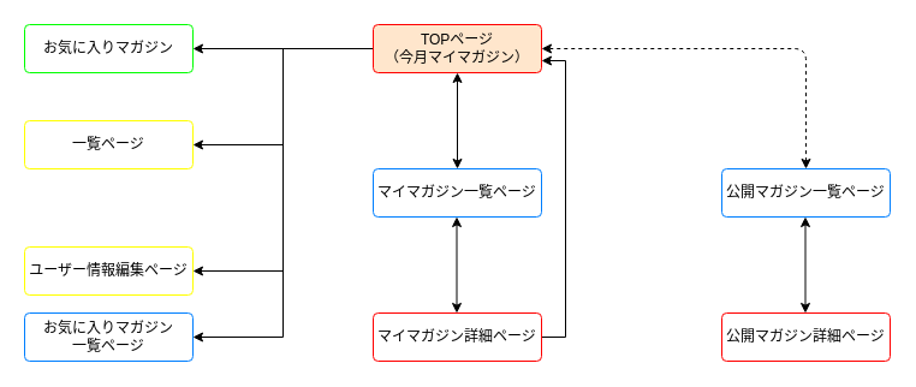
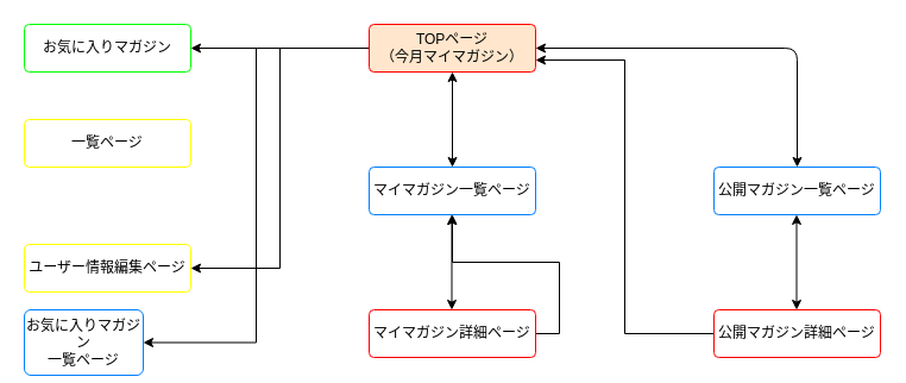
  <mxCell id="0" />
  <mxCell id="1" parent="0" />
- <mxCell id="2" style="edgeStyle=orthogonalEdgeStyle;rounded=0;orthogonalLoop=1;jettySize=auto;html=1;entryX=1;entryY=0.5;entryDx=0;entryDy=0;" edge="1" parent="1" source="6" target="14"><mxGeometry relative="1" as="geometry" /></mxCell>
  <mxCell id="3" style="edgeStyle=orthogonalEdgeStyle;rounded=0;orthogonalLoop=1;jettySize=auto;html=1;exitX=0;exitY=0.5;exitDx=0;exitDy=0;entryX=1;entryY=0.5;entryDx=0;entryDy=0;" edge="1" parent="1" source="6" target="16"><mxGeometry relative="1" as="geometry" /></mxCell>
  <mxCell id="4" style="edgeStyle=orthogonalEdgeStyle;rounded=0;orthogonalLoop=1;jettySize=auto;html=1;exitX=0;exitY=0.5;exitDx=0;exitDy=0;entryX=1;entryY=0.5;entryDx=0;entryDy=0;" edge="1" parent="1" source="6" target="15"><mxGeometry relative="1" as="geometry" /></mxCell>
  <mxCell id="5" style="edgeStyle=orthogonalEdgeStyle;rounded=0;orthogonalLoop=1;jettySize=auto;html=1;exitX=0;exitY=0.5;exitDx=0;exitDy=0;entryX=1;entryY=0.5;entryDx=0;entryDy=0;" edge="1" parent="1" source="6" target="13"><mxGeometry relative="1" as="geometry" /></mxCell>
  <mxCell id="6" value="TOPページ&lt;br&gt;（今月マイマガジン）" style="rounded=1;arcSize=10;whiteSpace=wrap;html=1;align=center;strokeColor=#FF0000;fillColor=#ffe6cc;" vertex="1" parent="1"><mxGeometry x="310" y="20" width="140" height="40" as="geometry" /></mxCell>
  <mxCell id="7" value="マイマガジン一覧ページ" style="rounded=1;arcSize=10;whiteSpace=wrap;html=1;align=center;strokeColor=#007FFF;" vertex="1" parent="1"><mxGeometry x="310" y="140" width="140" height="40" as="geometry" /></mxCell>
- <mxCell id="8" style="edgeStyle=orthogonalEdgeStyle;rounded=0;orthogonalLoop=1;jettySize=auto;html=1;exitX=1;exitY=0.5;exitDx=0;exitDy=0;entryX=1;entryY=0.75;entryDx=0;entryDy=0;" edge="1" parent="1" source="9" target="6"><mxGeometry relative="1" as="geometry" /></mxCell>
+ <mxCell id="8" style="edgeStyle=orthogonalEdgeStyle;rounded=0;orthogonalLoop=1;jettySize=auto;html=1;exitX=1;exitY=0.5;exitDx=0;exitDy=0;" edge="1" parent="1" source="9" target="7"><mxGeometry relative="1" as="geometry" /></mxCell>
  <mxCell id="9" value="マイマガジン詳細ページ" style="rounded=1;arcSize=10;whiteSpace=wrap;html=1;align=center;strokeColor=#FF0000;" vertex="1" parent="1"><mxGeometry x="310" y="260" width="140" height="40" as="geometry" /></mxCell>
  <mxCell id="10" value="公開マガジン一覧ページ" style="rounded=1;arcSize=10;whiteSpace=wrap;html=1;align=center;strokeColor=#007FFF;" vertex="1" parent="1"><mxGeometry x="600" y="140" width="140" height="40" as="geometry" /></mxCell>
+ <mxCell id="11" style="edgeStyle=orthogonalEdgeStyle;rounded=0;orthogonalLoop=1;jettySize=auto;html=1;exitX=0;exitY=0.5;exitDx=0;exitDy=0;entryX=1;entryY=0.75;entryDx=0;entryDy=0;" edge="1" parent="1" source="12" target="6"><mxGeometry relative="1" as="geometry" /></mxCell>
  <mxCell id="12" value="公開マガジン詳細ページ" style="rounded=1;arcSize=10;whiteSpace=wrap;html=1;align=center;strokeColor=#FF0000;" vertex="1" parent="1"><mxGeometry x="600" y="260" width="140" height="40" as="geometry" /></mxCell>
  <mxCell id="13" value="お気に入りマガジン" style="rounded=1;arcSize=10;whiteSpace=wrap;html=1;align=center;strokeColor=#00FF00;" vertex="1" parent="1"><mxGeometry x="20" y="20" width="140" height="40" as="geometry" /></mxCell>
  <mxCell id="14" value="一覧ページ" style="rounded=1;arcSize=10;whiteSpace=wrap;html=1;align=center;strokeColor=#FFFF00;" vertex="1" parent="1"><mxGeometry x="20" y="100" width="140" height="40" as="geometry" /></mxCell>
- <mxCell id="15" value="お気に入りマガジン&lt;br&gt;一覧ページ" style="rounded=1;arcSize=10;whiteSpace=wrap;html=1;align=center;strokeColor=#007FFF;" vertex="1" parent="1"><mxGeometry x="20" y="260" width="140" height="40" as="geometry" /></mxCell>
+ <mxCell id="15" value="お気に入りマガジン&lt;br&gt;一覧ページ" style="rounded=1;arcSize=10;whiteSpace=wrap;html=1;align=center;strokeColor=#007FFF;" vertex="1" parent="1"><mxGeometry x="20" y="260" width="100" height="55" as="geometry" /></mxCell>
  <mxCell id="16" value="ユーザー情報編集ページ" style="rounded=1;arcSize=10;whiteSpace=wrap;html=1;align=center;strokeColor=#FFFF00;" vertex="1" parent="1"><mxGeometry x="20" y="205" width="140" height="40" as="geometry" /></mxCell>
  <mxCell id="17" value="" style="endArrow=classic;startArrow=classic;html=1;exitX=0.5;exitY=0;exitDx=0;exitDy=0;edgeStyle=orthogonalEdgeStyle;" edge="1" parent="1" source="7"><mxGeometry width="50" height="50" relative="1" as="geometry"><mxPoint x="330" y="110" as="sourcePoint" /><mxPoint x="380" y="60" as="targetPoint" /></mxGeometry></mxCell>
  <mxCell id="18" value="" style="endArrow=classic;startArrow=classic;html=1;exitX=0.5;exitY=0;exitDx=0;exitDy=0;edgeStyle=orthogonalEdgeStyle;" edge="1" parent="1"><mxGeometry width="50" height="50" relative="1" as="geometry"><mxPoint x="379.5" y="260" as="sourcePoint" /><mxPoint x="379.5" y="180" as="targetPoint" /></mxGeometry></mxCell>
- <mxCell id="19" value="" style="endArrow=classic;startArrow=classic;html=1;exitX=0.5;exitY=0;exitDx=0;exitDy=0;edgeStyle=orthogonalEdgeStyle;entryX=1;entryY=0.5;entryDx=0;entryDy=0;dashed=1;" edge="1" parent="1" source="10" target="6"><mxGeometry width="50" height="50" relative="1" as="geometry"><mxPoint x="400" y="160" as="sourcePoint" /><mxPoint x="400" y="80" as="targetPoint" /></mxGeometry></mxCell>
+ <mxCell id="19" value="" style="endArrow=classic;startArrow=classic;html=1;exitX=0.5;exitY=0;exitDx=0;exitDy=0;edgeStyle=orthogonalEdgeStyle;entryX=1;entryY=0.5;entryDx=0;entryDy=0;" edge="1" parent="1" source="10" target="6"><mxGeometry width="50" height="50" relative="1" as="geometry"><mxPoint x="400" y="160" as="sourcePoint" /><mxPoint x="400" y="80" as="targetPoint" /></mxGeometry></mxCell>
  <mxCell id="20" value="" style="endArrow=classic;startArrow=classic;html=1;exitX=0.5;exitY=0;exitDx=0;exitDy=0;edgeStyle=orthogonalEdgeStyle;" edge="1" parent="1"><mxGeometry width="50" height="50" relative="1" as="geometry"><mxPoint x="669.5" y="260" as="sourcePoint" /><mxPoint x="669.5" y="180" as="targetPoint" /></mxGeometry></mxCell>
